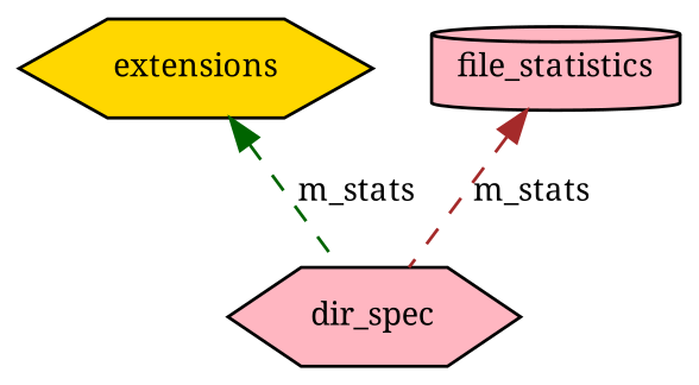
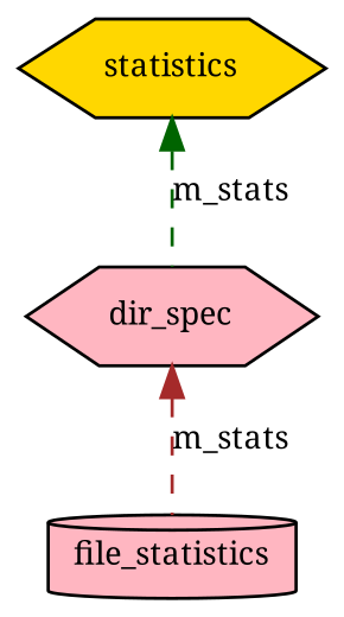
  digraph {
    fontname="Noto Serif"
    node [color=black fillcolor=lightpink fontname="Noto Serif" fontsize=10 shape=hexagon style=filled]
    edge [dir=back fontname="Noto Serif" fontsize=10 labelfontname="FreeSans.ttf" labelfontsize=10 style=dashed]
    n1 [fontcolor=black height=0.2 label=dir_spec width=0.4]
-   n2 [fillcolor=gold height=0.2 label=extensions width=0.4]
+   n2 [fillcolor=gold height=0.2 label=statistics width=0.4]
    n3 [height=0.2 label=file_statistics shape=cylinder width=0.4]
    n2 -> n1 [color=darkgreen label=m_stats]
-   n3 -> n1 [color=brown label=m_stats]
+   n1 -> n3 [color=brown label=m_stats]
  }
